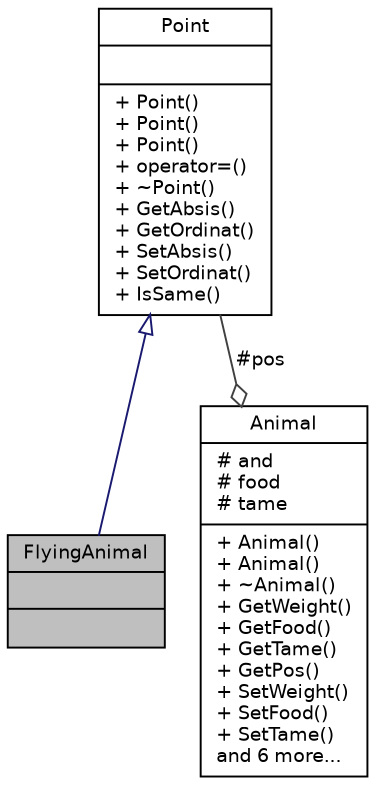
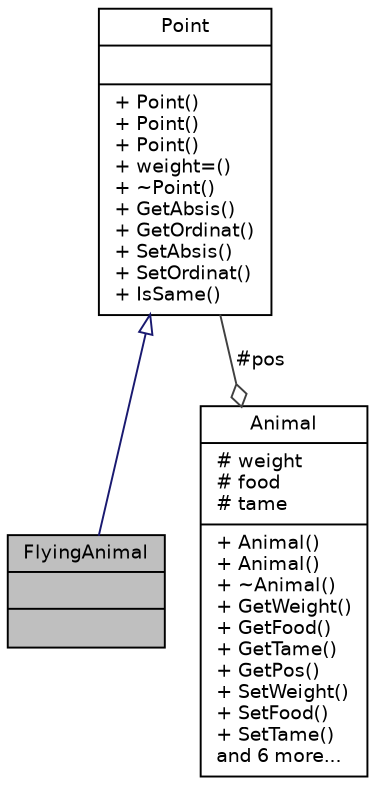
  digraph {
    node [color=black fillcolor=white fontname=Helvetica fontsize=10 shape=record style=filled]
    edge [fontname=Helvetica fontsize=10 labelfontname=Helvetica labelfontsize=10 style=solid]
    n1 [fillcolor=grey75 fontcolor=black height=0.2 label="{FlyingAnimal\n||}" width=0.4]
-   n2 [height=0.2 label="{Animal\n|# and\l# food\l# tame\l|+ Animal()\l+ Animal()\l+ ~Animal()\l+ GetWeight()\l+ GetFood()\l+ GetTame()\l+ GetPos()\l+ SetWeight()\l+ SetFood()\l+ SetTame()\land 6 more...\l}" width=0.4]
-   n3 [height=0.2 label="{Point\n||+ Point()\l+ Point()\l+ Point()\l+ operator=()\l+ ~Point()\l+ GetAbsis()\l+ GetOrdinat()\l+ SetAbsis()\l+ SetOrdinat()\l+ IsSame()\l}" width=0.4]
+   n2 [height=0.2 label="{Animal\n|# weight\l# food\l# tame\l|+ Animal()\l+ Animal()\l+ ~Animal()\l+ GetWeight()\l+ GetFood()\l+ GetTame()\l+ GetPos()\l+ SetWeight()\l+ SetFood()\l+ SetTame()\land 6 more...\l}" width=0.4]
+   n3 [height=0.2 label="{Point\n||+ Point()\l+ Point()\l+ Point()\l+ weight=()\l+ ~Point()\l+ GetAbsis()\l+ GetOrdinat()\l+ SetAbsis()\l+ SetOrdinat()\l+ IsSame()\l}" width=0.4]
    n3 -> n1 [arrowtail=onormal color=midnightblue dir=back]
    n3 -> n2 [arrowhead=odiamond color=grey25 label=" #pos"]
  }
